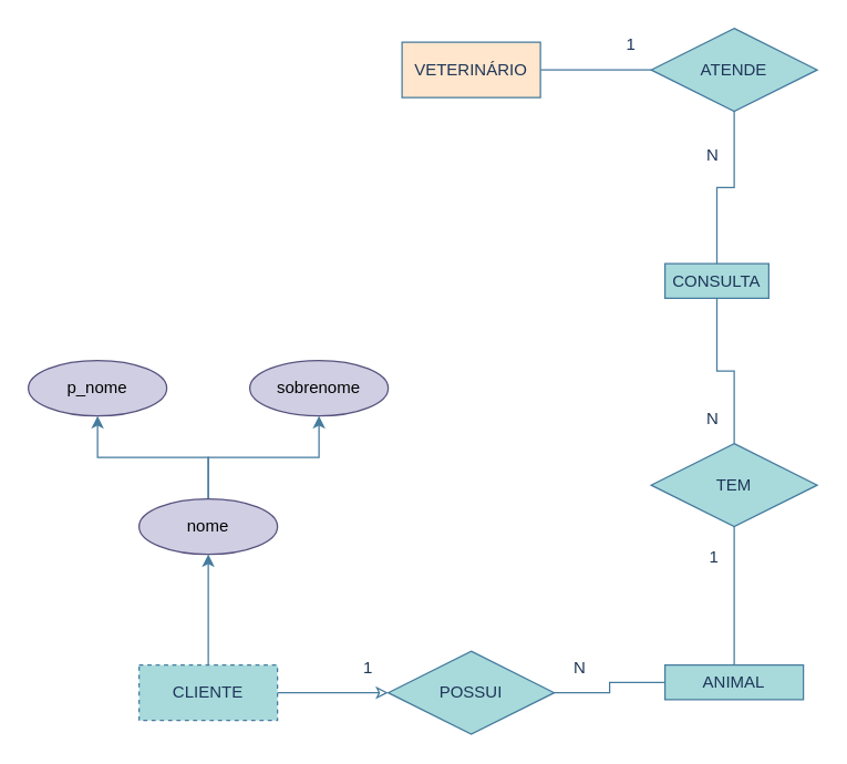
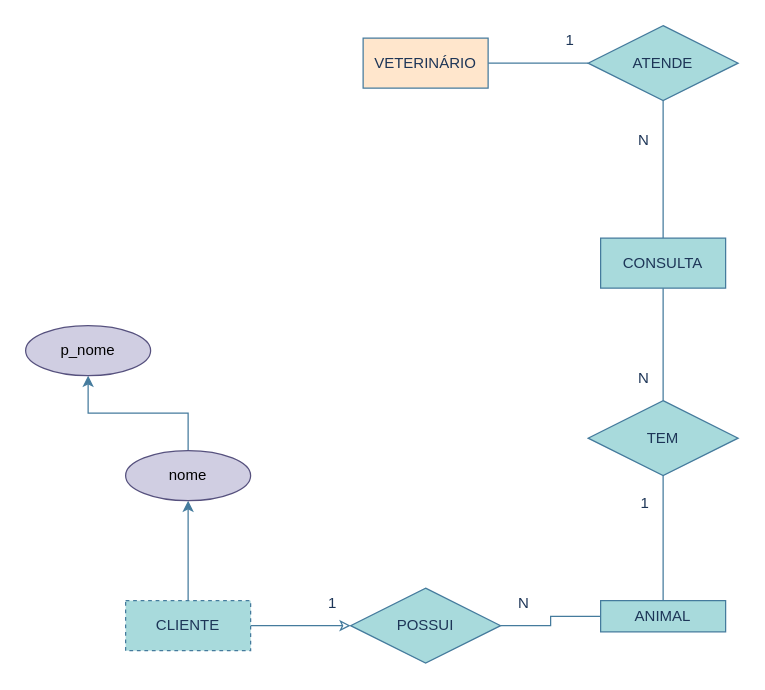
  <mxCell id="0" />
  <mxCell id="1" parent="0" />
  <mxCell id="2" value="" style="edgeStyle=orthogonalEdgeStyle;rounded=0;orthogonalLoop=1;jettySize=auto;html=1;labelBackgroundColor=none;strokeColor=#457B9D;fontColor=default;endArrow=none;endFill=0;" edge="1" parent="1" source="3" target="8"><mxGeometry relative="1" as="geometry" /></mxCell>
  <mxCell id="3" value="VETERINÁRIO" style="whiteSpace=wrap;html=1;align=center;labelBackgroundColor=none;fillColor=#ffe6cc;strokeColor=#457B9D;fontColor=#1D3557;" vertex="1" parent="1"><mxGeometry x="290" y="30" width="100" height="40" as="geometry" /></mxCell>
  <mxCell id="4" value="" style="edgeStyle=orthogonalEdgeStyle;rounded=0;orthogonalLoop=1;jettySize=auto;html=1;labelBackgroundColor=none;strokeColor=#457B9D;fontColor=default;endArrow=classic;endFill=0;" edge="1" parent="1" source="6" target="11"><mxGeometry relative="1" as="geometry" /></mxCell>
  <mxCell id="5" value="" style="edgeStyle=orthogonalEdgeStyle;rounded=0;orthogonalLoop=1;jettySize=auto;html=1;strokeColor=#457B9D;fontColor=#1D3557;fillColor=#A8DADC;" edge="1" parent="1" source="6" target="24"><mxGeometry relative="1" as="geometry" /></mxCell>
  <mxCell id="6" value="CLIENTE" style="whiteSpace=wrap;html=1;align=center;labelBackgroundColor=none;fillColor=#A8DADC;strokeColor=#457B9D;fontColor=#1D3557;dashed=1;" vertex="1" parent="1"><mxGeometry x="100" y="480" width="100" height="40" as="geometry" /></mxCell>
  <mxCell id="7" value="" style="edgeStyle=orthogonalEdgeStyle;rounded=0;orthogonalLoop=1;jettySize=auto;html=1;labelBackgroundColor=none;strokeColor=#457B9D;fontColor=default;endArrow=none;endFill=0;" edge="1" parent="1" source="8" target="12"><mxGeometry relative="1" as="geometry" /></mxCell>
  <mxCell id="8" value="ATENDE" style="shape=rhombus;perimeter=rhombusPerimeter;whiteSpace=wrap;html=1;align=center;labelBackgroundColor=none;fillColor=#A8DADC;strokeColor=#457B9D;fontColor=#1D3557;" vertex="1" parent="1"><mxGeometry x="470" y="20" width="120" height="60" as="geometry" /></mxCell>
  <mxCell id="9" value="ANIMAL" style="whiteSpace=wrap;html=1;align=center;labelBackgroundColor=none;fillColor=#A8DADC;strokeColor=#457B9D;fontColor=#1D3557;" vertex="1" parent="1"><mxGeometry x="480" y="480" width="100" height="25" as="geometry" /></mxCell>
  <mxCell id="10" value="" style="edgeStyle=orthogonalEdgeStyle;rounded=0;orthogonalLoop=1;jettySize=auto;html=1;labelBackgroundColor=none;strokeColor=#457B9D;fontColor=default;endArrow=none;endFill=0;" edge="1" parent="1" source="11" target="9"><mxGeometry relative="1" as="geometry" /></mxCell>
  <mxCell id="11" value="POSSUI" style="shape=rhombus;perimeter=rhombusPerimeter;whiteSpace=wrap;html=1;align=center;labelBackgroundColor=none;fillColor=#A8DADC;strokeColor=#457B9D;fontColor=#1D3557;" vertex="1" parent="1"><mxGeometry x="280" y="470" width="120" height="60" as="geometry" /></mxCell>
- <mxCell id="12" value="CONSULTA" style="whiteSpace=wrap;html=1;align=center;labelBackgroundColor=none;fillColor=#A8DADC;strokeColor=#457B9D;fontColor=#1D3557;" vertex="1" parent="1"><mxGeometry x="480" y="190" width="75" height="25" as="geometry" /></mxCell>
+ <mxCell id="12" value="CONSULTA" style="whiteSpace=wrap;html=1;align=center;labelBackgroundColor=none;fillColor=#A8DADC;strokeColor=#457B9D;fontColor=#1D3557;" vertex="1" parent="1"><mxGeometry x="480" y="190" width="100" height="40" as="geometry" /></mxCell>
  <mxCell id="13" value="" style="edgeStyle=orthogonalEdgeStyle;rounded=0;orthogonalLoop=1;jettySize=auto;html=1;labelBackgroundColor=none;strokeColor=#457B9D;fontColor=default;endArrow=none;endFill=0;" edge="1" parent="1" source="14" target="12"><mxGeometry relative="1" as="geometry" /></mxCell>
  <mxCell id="14" value="TEM" style="shape=rhombus;perimeter=rhombusPerimeter;whiteSpace=wrap;html=1;align=center;labelBackgroundColor=none;fillColor=#A8DADC;strokeColor=#457B9D;fontColor=#1D3557;" vertex="1" parent="1"><mxGeometry x="470" y="320" width="120" height="60" as="geometry" /></mxCell>
  <mxCell id="15" value="" style="endArrow=none;html=1;rounded=0;strokeColor=#457B9D;fontColor=#1D3557;fillColor=#A8DADC;exitX=0.5;exitY=0;exitDx=0;exitDy=0;entryX=0.5;entryY=1;entryDx=0;entryDy=0;" edge="1" parent="1" source="9" target="14"><mxGeometry relative="1" as="geometry"><mxPoint x="430" y="450" as="sourcePoint" /><mxPoint x="430" y="320" as="targetPoint" /></mxGeometry></mxCell>
  <mxCell id="16" value="1" style="resizable=0;html=1;whiteSpace=wrap;align=right;verticalAlign=bottom;strokeColor=#457B9D;fontColor=#1D3557;fillColor=#A8DADC;" connectable="0" vertex="1" parent="15"><mxGeometry x="1" relative="1" as="geometry"><mxPoint x="-10" y="30" as="offset" /></mxGeometry></mxCell>
  <mxCell id="17" value="N" style="resizable=0;html=1;whiteSpace=wrap;align=right;verticalAlign=bottom;strokeColor=#457B9D;fontColor=#1D3557;fillColor=#A8DADC;" connectable="0" vertex="1" parent="15"><mxGeometry x="1" relative="1" as="geometry"><mxPoint x="-10" y="-70" as="offset" /></mxGeometry></mxCell>
  <mxCell id="18" value="1" style="resizable=0;html=1;whiteSpace=wrap;align=right;verticalAlign=bottom;strokeColor=#457B9D;fontColor=#1D3557;fillColor=#A8DADC;" connectable="0" vertex="1" parent="15"><mxGeometry x="1" relative="1" as="geometry"><mxPoint x="-70" y="-340" as="offset" /></mxGeometry></mxCell>
  <mxCell id="19" value="N" style="resizable=0;html=1;whiteSpace=wrap;align=right;verticalAlign=bottom;strokeColor=#457B9D;fontColor=#1D3557;fillColor=#A8DADC;" connectable="0" vertex="1" parent="15"><mxGeometry x="1" relative="1" as="geometry"><mxPoint x="-10" y="-260" as="offset" /></mxGeometry></mxCell>
  <mxCell id="20" value="1" style="resizable=0;html=1;whiteSpace=wrap;align=right;verticalAlign=bottom;strokeColor=#457B9D;fontColor=#1D3557;fillColor=#A8DADC;" connectable="0" vertex="1" parent="15"><mxGeometry x="1" relative="1" as="geometry"><mxPoint x="-260" y="110" as="offset" /></mxGeometry></mxCell>
  <mxCell id="21" value="N" style="resizable=0;html=1;whiteSpace=wrap;align=right;verticalAlign=bottom;strokeColor=#457B9D;fontColor=#1D3557;fillColor=#A8DADC;" connectable="0" vertex="1" parent="15"><mxGeometry x="1" relative="1" as="geometry"><mxPoint x="-106" y="110" as="offset" /></mxGeometry></mxCell>
  <mxCell id="22" value="" style="edgeStyle=orthogonalEdgeStyle;rounded=0;orthogonalLoop=1;jettySize=auto;html=1;strokeColor=#457B9D;fontColor=#1D3557;fillColor=#A8DADC;" edge="1" parent="1" source="24" target="25"><mxGeometry relative="1" as="geometry" /></mxCell>
- <mxCell id="23" value="" style="edgeStyle=orthogonalEdgeStyle;rounded=0;orthogonalLoop=1;jettySize=auto;html=1;strokeColor=#457B9D;fontColor=#1D3557;fillColor=#A8DADC;" edge="1" parent="1" source="24" target="26"><mxGeometry relative="1" as="geometry" /></mxCell>
  <mxCell id="24" value="nome" style="ellipse;whiteSpace=wrap;html=1;align=center;strokeColor=#56517e;fillColor=#d0cee2;" vertex="1" parent="1"><mxGeometry x="100" y="360" width="100" height="40" as="geometry" /></mxCell>
  <mxCell id="25" value="p_nome" style="ellipse;whiteSpace=wrap;html=1;align=center;strokeColor=#56517e;fillColor=#d0cee2;" vertex="1" parent="1"><mxGeometry x="20" y="260" width="100" height="40" as="geometry" /></mxCell>
- <mxCell id="26" value="sobrenome" style="ellipse;whiteSpace=wrap;html=1;align=center;strokeColor=#56517e;fillColor=#d0cee2;" vertex="1" parent="1"><mxGeometry x="180" y="260" width="100" height="40" as="geometry" /></mxCell>
